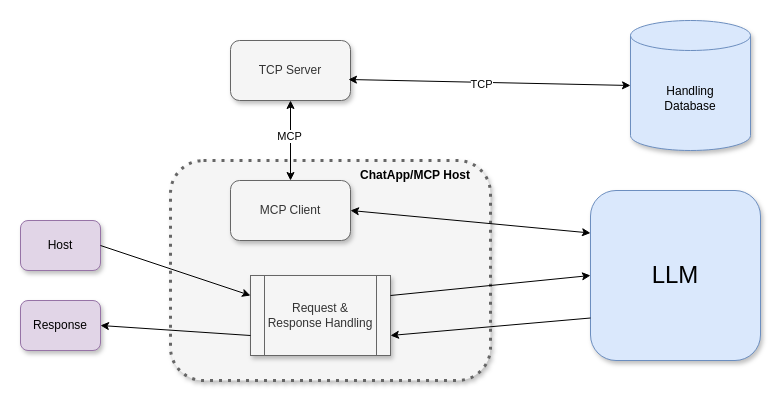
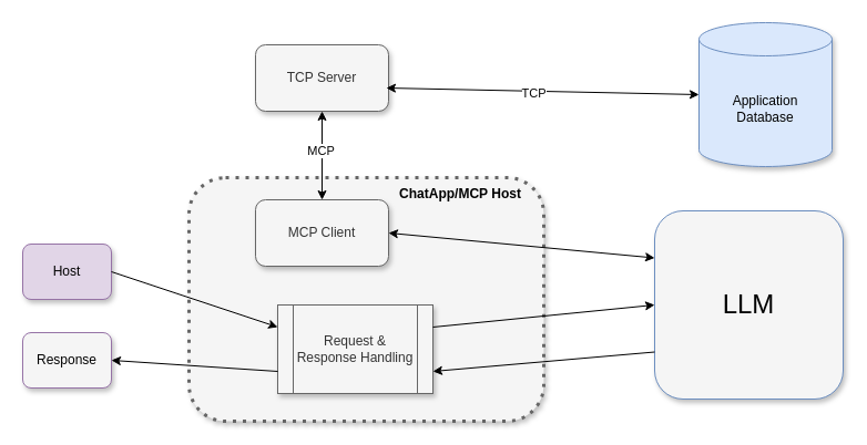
  <mxCell id="0" />
  <mxCell id="1" parent="0" />
- <mxCell id="2" value="Handling&lt;br&gt;Database" style="shape=cylinder3;whiteSpace=wrap;html=1;boundedLbl=1;backgroundOutline=1;size=15;fillColor=#dae8fc;strokeColor=#6c8ebf;shadow=1;" vertex="1" parent="1"><mxGeometry x="630" y="20" width="120" height="130" as="geometry" /></mxCell>
- <mxCell id="3" value="&lt;font style=&quot;font-size: 24px;&quot;&gt;LLM&lt;/font&gt;" style="whiteSpace=wrap;html=1;aspect=fixed;fillColor=#dae8fc;strokeColor=#6c8ebf;glass=0;rounded=1;shadow=1;" vertex="1" parent="1"><mxGeometry x="590" y="190" width="170" height="170" as="geometry" /></mxCell>
+ <mxCell id="2" value="Application&lt;br&gt;Database" style="shape=cylinder3;whiteSpace=wrap;html=1;boundedLbl=1;backgroundOutline=1;size=15;fillColor=#dae8fc;strokeColor=#6c8ebf;shadow=1;" vertex="1" parent="1"><mxGeometry x="630" y="20" width="120" height="130" as="geometry" /></mxCell>
+ <mxCell id="3" value="&lt;font style=&quot;font-size: 24px;&quot;&gt;LLM&lt;/font&gt;" style="whiteSpace=wrap;html=1;aspect=fixed;fillColor=#f5f5f5;strokeColor=#6c8ebf;glass=0;rounded=1;shadow=1;" vertex="1" parent="1"><mxGeometry x="590" y="190" width="170" height="170" as="geometry" /></mxCell>
  <mxCell id="4" value="TCP Server" style="rounded=1;whiteSpace=wrap;html=1;fillColor=#f5f5f5;fontColor=#333333;strokeColor=#666666;shadow=1;" vertex="1" parent="1"><mxGeometry x="230" y="40" width="120" height="60" as="geometry" /></mxCell>
  <mxCell id="5" value="" style="rounded=1;whiteSpace=wrap;html=1;dashed=1;dashPattern=1 2;strokeColor=#666666;strokeWidth=3;fillColor=#f5f5f5;fontColor=#333333;shadow=1;" vertex="1" parent="1"><mxGeometry x="170" y="160" width="320" height="220" as="geometry" /></mxCell>
  <mxCell id="6" value="&lt;b&gt;ChatApp/MCP Host&lt;/b&gt;" style="text;html=1;align=center;verticalAlign=middle;whiteSpace=wrap;rounded=0;" vertex="1" parent="1"><mxGeometry x="350" y="160" width="130" height="30" as="geometry" /></mxCell>
  <mxCell id="7" value="MCP Client" style="rounded=1;whiteSpace=wrap;html=1;fillColor=#f5f5f5;fontColor=#333333;strokeColor=#666666;shadow=1;" vertex="1" parent="1"><mxGeometry x="230" y="180" width="120" height="60" as="geometry" /></mxCell>
  <mxCell id="8" value="Request &amp;amp; Response Handling" style="shape=process;whiteSpace=wrap;html=1;backgroundOutline=1;fillColor=#f5f5f5;fontColor=#333333;strokeColor=#666666;shadow=1;" vertex="1" parent="1"><mxGeometry x="250" y="275" width="140" height="80" as="geometry" /></mxCell>
  <mxCell id="9" value="Host" style="rounded=1;whiteSpace=wrap;html=1;fillColor=#e1d5e7;strokeColor=#9673a6;shadow=1;" vertex="1" parent="1"><mxGeometry x="20" y="220" width="80" height="50" as="geometry" /></mxCell>
- <mxCell id="10" value="Response" style="rounded=1;whiteSpace=wrap;html=1;fillColor=#e1d5e7;strokeColor=#9673a6;shadow=1;" vertex="1" parent="1"><mxGeometry x="20" y="300" width="80" height="50" as="geometry" /></mxCell>
+ <mxCell id="10" value="Response" style="rounded=1;whiteSpace=wrap;html=1;fillColor=#f5f5f5;strokeColor=#9673a6;shadow=1;" vertex="1" parent="1"><mxGeometry x="20" y="300" width="80" height="50" as="geometry" /></mxCell>
  <mxCell id="11" value="" style="endArrow=classic;startArrow=classic;html=1;rounded=0;entryX=0.5;entryY=1;entryDx=0;entryDy=0;" edge="1" parent="1" source="7" target="4"><mxGeometry width="50" height="50" relative="1" as="geometry"><mxPoint x="450" y="130" as="sourcePoint" /><mxPoint x="500" y="80" as="targetPoint" /></mxGeometry></mxCell>
  <mxCell id="12" value="MCP" style="edgeLabel;html=1;align=center;verticalAlign=middle;resizable=0;points=[];" vertex="1" connectable="0" parent="11"><mxGeometry x="0.125" y="2" relative="1" as="geometry"><mxPoint as="offset" /></mxGeometry></mxCell>
  <mxCell id="13" value="" style="endArrow=classic;startArrow=classic;html=1;rounded=0;entryX=0;entryY=0.5;entryDx=0;entryDy=0;entryPerimeter=0;exitX=0.983;exitY=0.65;exitDx=0;exitDy=0;exitPerimeter=0;" edge="1" parent="1" source="4" target="2"><mxGeometry width="50" height="50" relative="1" as="geometry"><mxPoint x="420" y="100" as="sourcePoint" /><mxPoint x="470" y="50" as="targetPoint" /></mxGeometry></mxCell>
  <mxCell id="14" value="TCP" style="edgeLabel;html=1;align=center;verticalAlign=middle;resizable=0;points=[];" vertex="1" connectable="0" parent="13"><mxGeometry x="-0.056" y="-2" relative="1" as="geometry"><mxPoint as="offset" /></mxGeometry></mxCell>
  <mxCell id="15" value="" style="endArrow=classic;html=1;rounded=0;entryX=0;entryY=0.25;entryDx=0;entryDy=0;exitX=1;exitY=0.5;exitDx=0;exitDy=0;" edge="1" parent="1" source="9" target="8"><mxGeometry width="50" height="50" relative="1" as="geometry"><mxPoint x="380" y="410" as="sourcePoint" /><mxPoint x="430" y="360" as="targetPoint" /></mxGeometry></mxCell>
  <mxCell id="16" value="" style="endArrow=classic;html=1;rounded=0;entryX=1;entryY=0.5;entryDx=0;entryDy=0;exitX=0;exitY=0.75;exitDx=0;exitDy=0;" edge="1" parent="1" source="8" target="10"><mxGeometry width="50" height="50" relative="1" as="geometry"><mxPoint x="380" y="410" as="sourcePoint" /><mxPoint x="430" y="360" as="targetPoint" /></mxGeometry></mxCell>
  <mxCell id="17" value="" style="endArrow=classic;startArrow=classic;html=1;rounded=0;entryX=1;entryY=0.5;entryDx=0;entryDy=0;exitX=0;exitY=0.25;exitDx=0;exitDy=0;" edge="1" parent="1" source="3" target="7"><mxGeometry width="50" height="50" relative="1" as="geometry"><mxPoint x="380" y="410" as="sourcePoint" /><mxPoint x="430" y="360" as="targetPoint" /></mxGeometry></mxCell>
  <mxCell id="18" value="" style="endArrow=classic;html=1;rounded=0;entryX=0;entryY=0.5;entryDx=0;entryDy=0;exitX=1;exitY=0.25;exitDx=0;exitDy=0;" edge="1" parent="1" source="8" target="3"><mxGeometry width="50" height="50" relative="1" as="geometry"><mxPoint x="380" y="410" as="sourcePoint" /><mxPoint x="430" y="360" as="targetPoint" /></mxGeometry></mxCell>
  <mxCell id="19" value="" style="endArrow=classic;html=1;rounded=0;entryX=1;entryY=0.75;entryDx=0;entryDy=0;exitX=0;exitY=0.75;exitDx=0;exitDy=0;" edge="1" parent="1" source="3" target="8"><mxGeometry width="50" height="50" relative="1" as="geometry"><mxPoint x="380" y="410" as="sourcePoint" /><mxPoint x="430" y="360" as="targetPoint" /></mxGeometry></mxCell>
